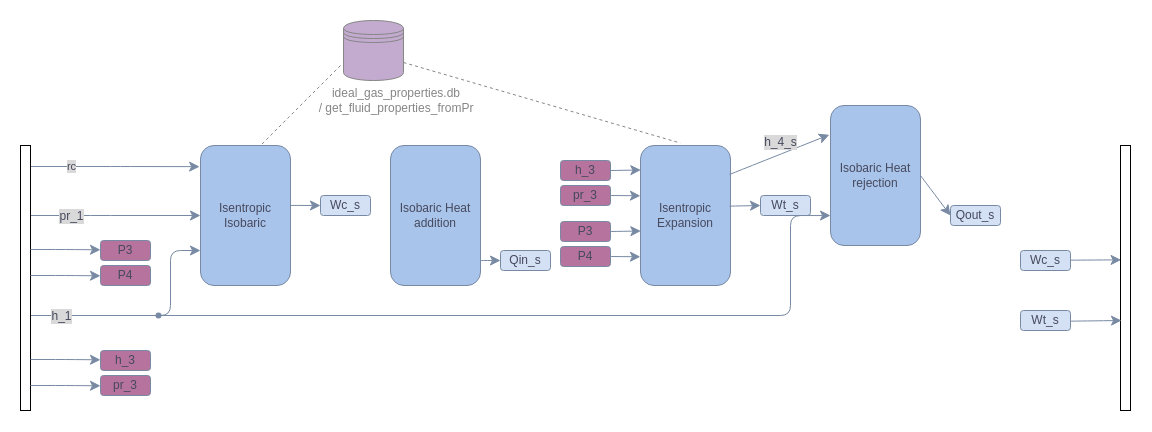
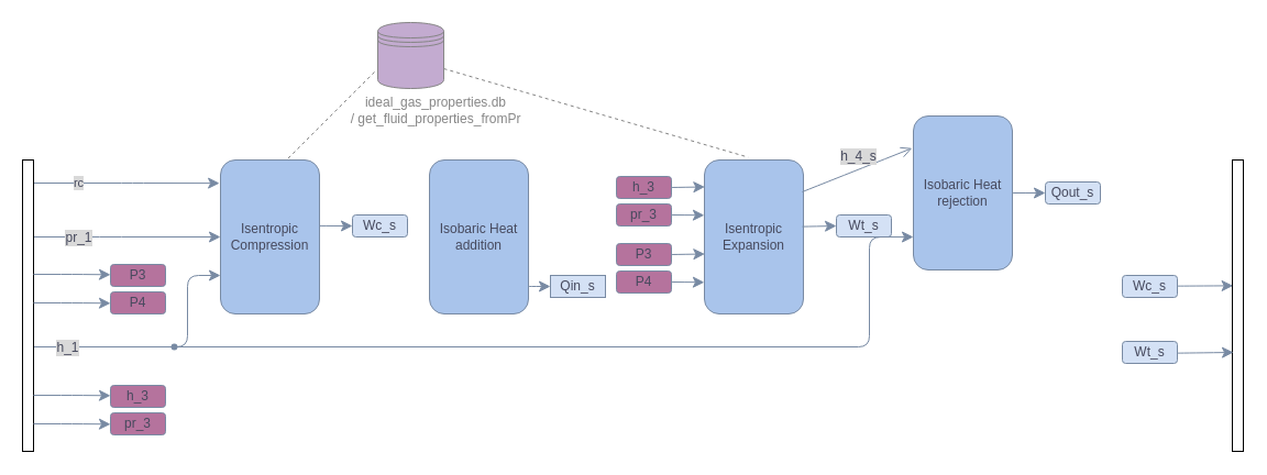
  <mxCell id="0" />
  <mxCell id="1" parent="0" />
- <mxCell id="2" value="Isentropic Isobaric" style="rounded=1;whiteSpace=wrap;html=1;labelBackgroundColor=none;fillColor=light-dark(#A9C4EB,#A9C4EB);strokeColor=#788AA3;fontColor=light-dark(#46495D,#333333);" parent="1" vertex="1"><mxGeometry x="200" y="145" width="90" height="140" as="geometry" /></mxCell>
+ <mxCell id="2" value="Isentropic Compression" style="rounded=1;whiteSpace=wrap;html=1;labelBackgroundColor=none;fillColor=light-dark(#A9C4EB,#A9C4EB);strokeColor=#788AA3;fontColor=light-dark(#46495D,#333333);" parent="1" vertex="1"><mxGeometry x="200" y="145" width="90" height="140" as="geometry" /></mxCell>
  <mxCell id="3" value="" style="edgeStyle=elbowEdgeStyle;elbow=horizontal;endArrow=classic;html=1;curved=0;rounded=1;endSize=8;startSize=8;fontSize=12;entryX=0;entryY=0.5;entryDx=0;entryDy=0;labelBackgroundColor=none;strokeColor=#788AA3;fontColor=default;" parent="1" target="2" edge="1"><mxGeometry width="50" height="50" relative="1" as="geometry"><mxPoint x="30" y="215" as="sourcePoint" /><mxPoint x="50" y="375" as="targetPoint" /><Array as="points"><mxPoint x="100" y="315" /></Array></mxGeometry></mxCell>
  <mxCell id="4" value="pr_1" style="edgeLabel;html=1;align=center;verticalAlign=middle;resizable=0;points=[];fontSize=12;labelBackgroundColor=light-dark(#D9D9D9,#DBDBDB);fontColor=light-dark(#46495D,#46495D);rounded=1;" parent="3" vertex="1" connectable="0"><mxGeometry x="0.672" relative="1" as="geometry"><mxPoint x="-102" as="offset" /></mxGeometry></mxCell>
  <mxCell id="5" value="" style="edgeStyle=elbowEdgeStyle;elbow=horizontal;endArrow=classic;html=1;curved=0;rounded=1;endSize=8;startSize=8;fontSize=12;entryX=0;entryY=0.75;entryDx=0;entryDy=0;labelBackgroundColor=none;strokeColor=#788AA3;fontColor=default;" parent="1" target="2" edge="1"><mxGeometry width="50" height="50" relative="1" as="geometry"><mxPoint x="30" y="315" as="sourcePoint" /><mxPoint x="160" y="245" as="targetPoint" /><Array as="points"><mxPoint x="170" y="280" /></Array></mxGeometry></mxCell>
  <mxCell id="6" value="h_1" style="edgeLabel;html=1;align=center;verticalAlign=middle;resizable=0;points=[];fontSize=12;labelBackgroundColor=light-dark(#D9D9D9,#DBDBDB);fontColor=light-dark(#46495D,#46495D);rounded=1;" parent="5" vertex="1" connectable="0"><mxGeometry x="0.786" y="-1" relative="1" as="geometry"><mxPoint x="-115" y="64" as="offset" /></mxGeometry></mxCell>
  <mxCell id="7" value="Isobaric Heat addition" style="rounded=1;whiteSpace=wrap;html=1;labelBackgroundColor=none;fillColor=light-dark(#A9C4EB,#A9C4EB);strokeColor=#788AA3;fontColor=light-dark(#46495D,#333333);" parent="1" vertex="1"><mxGeometry x="390" y="145" width="90" height="140" as="geometry" /></mxCell>
  <mxCell id="8" value="" style="edgeStyle=elbowEdgeStyle;elbow=horizontal;endArrow=classic;html=1;curved=0;rounded=1;endSize=8;startSize=8;fontSize=12;entryDx=0;entryDy=0;entryPerimeter=0;labelBackgroundColor=none;strokeColor=#788AA3;fontColor=default;exitX=0.65;exitY=0.578;exitDx=0;exitDy=0;exitPerimeter=0;" parent="1" source="9" target="9" edge="1"><mxGeometry width="50" height="50" relative="1" as="geometry"><mxPoint x="90" y="375" as="sourcePoint" /><mxPoint x="390" y="195" as="targetPoint" /><Array as="points" /></mxGeometry></mxCell>
  <mxCell id="9" value="" style="shape=waypoint;fillStyle=solid;size=6;pointerEvents=1;points=[];fillColor=none;resizable=0;rotatable=0;perimeter=centerPerimeter;snapToPoint=1;labelBackgroundColor=none;strokeColor=#788AA3;fontColor=#46495D;rounded=1;" parent="1" vertex="1"><mxGeometry x="148" y="305" width="20" height="20" as="geometry" /></mxCell>
  <mxCell id="10" value="" style="endArrow=classic;html=1;rounded=1;fontSize=12;startSize=8;endSize=8;curved=1;exitX=1.002;exitY=0.428;exitDx=0;exitDy=0;exitPerimeter=0;labelBackgroundColor=none;strokeColor=#788AA3;fontColor=default;verticalAlign=middle;entryX=0;entryY=0.5;entryDx=0;entryDy=0;" parent="1" source="2" target="11" edge="1"><mxGeometry width="50" height="50" relative="1" as="geometry"><mxPoint x="260" y="205" as="sourcePoint" /><mxPoint x="299" y="205" as="targetPoint" /></mxGeometry></mxCell>
  <mxCell id="11" value="Wc_s" style="rounded=1;whiteSpace=wrap;html=1;labelBackgroundColor=none;fillColor=light-dark(#D4E1F5,#9AC7BF);strokeColor=#788AA3;fontColor=light-dark(#46495D,#46495D);" parent="1" vertex="1"><mxGeometry x="320" y="195" width="50" height="20" as="geometry" /></mxCell>
  <mxCell id="12" value="Isentropic Expansion" style="rounded=1;whiteSpace=wrap;html=1;labelBackgroundColor=none;fillColor=light-dark(#A9C4EB,#A9C4EB);strokeColor=#788AA3;fontColor=light-dark(#46495D,#333333);" parent="1" vertex="1"><mxGeometry x="640" y="145" width="90" height="140" as="geometry" /></mxCell>
  <mxCell id="13" value="P3" style="rounded=1;whiteSpace=wrap;html=1;labelBackgroundColor=none;fillColor=light-dark(#B5739D,#F19C99);strokeColor=#788AA3;fontColor=light-dark(#46495D,#333333);" parent="1" vertex="1"><mxGeometry x="560" y="221" width="50" height="20" as="geometry" /></mxCell>
  <mxCell id="14" value="" style="endArrow=classic;html=1;rounded=1;fontSize=12;startSize=8;endSize=8;curved=1;entryX=0.004;entryY=0.35;entryDx=0;entryDy=0;entryPerimeter=0;exitX=1;exitY=0.5;exitDx=0;exitDy=0;labelBackgroundColor=none;strokeColor=#788AA3;fontColor=default;" parent="1" source="13" edge="1"><mxGeometry width="50" height="50" relative="1" as="geometry"><mxPoint x="371" y="341" as="sourcePoint" /><mxPoint x="640.36" y="230.5" as="targetPoint" /></mxGeometry></mxCell>
  <mxCell id="15" value="P4" style="rounded=1;whiteSpace=wrap;html=1;labelBackgroundColor=none;fillColor=light-dark(#B5739D,#F19C99);strokeColor=#788AA3;fontColor=light-dark(#46495D,#333333);" parent="1" vertex="1"><mxGeometry x="560" y="246" width="50" height="20" as="geometry" /></mxCell>
  <mxCell id="16" value="" style="endArrow=classic;html=1;rounded=1;fontSize=12;startSize=8;endSize=8;curved=1;exitX=1;exitY=0.5;exitDx=0;exitDy=0;labelBackgroundColor=none;strokeColor=#788AA3;fontColor=default;entryX=-0.001;entryY=0.531;entryDx=0;entryDy=0;entryPerimeter=0;" parent="1" source="15" edge="1"><mxGeometry width="50" height="50" relative="1" as="geometry"><mxPoint x="371" y="366" as="sourcePoint" /><mxPoint x="639.91" y="256.27" as="targetPoint" /></mxGeometry></mxCell>
  <mxCell id="17" value="" style="endArrow=classic;html=1;rounded=1;fontSize=12;startSize=8;endSize=8;curved=1;labelBackgroundColor=none;strokeColor=#788AA3;fontColor=default;verticalAlign=middle;entryX=0;entryY=0.5;entryDx=0;entryDy=0;exitX=0.989;exitY=0.433;exitDx=0;exitDy=0;exitPerimeter=0;" parent="1" source="12" target="18" edge="1"><mxGeometry width="50" height="50" relative="1" as="geometry"><mxPoint x="750" y="225" as="sourcePoint" /><mxPoint x="699" y="225" as="targetPoint" /></mxGeometry></mxCell>
  <mxCell id="18" value="Wt_s" style="rounded=1;whiteSpace=wrap;html=1;labelBackgroundColor=none;fillColor=light-dark(#D4E1F5,#9AC7BF);strokeColor=#788AA3;fontColor=light-dark(#46495D,#46495D);" parent="1" vertex="1"><mxGeometry x="760" y="195" width="50" height="20" as="geometry" /></mxCell>
  <mxCell id="19" value="Isobaric Heat rejection" style="rounded=1;whiteSpace=wrap;html=1;labelBackgroundColor=none;fillColor=light-dark(#A9C4EB,#A9C4EB);strokeColor=#788AA3;fontColor=light-dark(#46495D,#333333);" parent="1" vertex="1"><mxGeometry x="830" y="105" width="90" height="140" as="geometry" /></mxCell>
- <mxCell id="20" value="" style="endArrow=classic;html=1;rounded=1;fontSize=12;startSize=8;endSize=8;curved=1;labelBackgroundColor=none;strokeColor=#788AA3;fontColor=default;entryX=-0.013;entryY=0.209;entryDx=0;entryDy=0;entryPerimeter=0;exitX=0.989;exitY=0.207;exitDx=0;exitDy=0;exitPerimeter=0;" parent="1" source="12" target="19" edge="1"><mxGeometry width="50" height="50" relative="1" as="geometry"><mxPoint x="740" y="174" as="sourcePoint" /><mxPoint x="761" y="175" as="targetPoint" /></mxGeometry></mxCell>
+ <mxCell id="20" value="" style="endArrow=open;html=1;rounded=1;fontSize=12;startSize=8;endSize=8;curved=1;labelBackgroundColor=none;strokeColor=#788AA3;fontColor=default;entryX=-0.013;entryY=0.209;entryDx=0;entryDy=0;entryPerimeter=0;exitX=0.989;exitY=0.207;exitDx=0;exitDy=0;exitPerimeter=0;" parent="1" source="12" target="19" edge="1"><mxGeometry width="50" height="50" relative="1" as="geometry"><mxPoint x="740" y="174" as="sourcePoint" /><mxPoint x="761" y="175" as="targetPoint" /></mxGeometry></mxCell>
  <mxCell id="21" value="h_4_s" style="edgeLabel;html=1;align=center;verticalAlign=middle;resizable=0;points=[];fontSize=12;labelBackgroundColor=light-dark(#D9D9D9,#DBDBDB);fontColor=light-dark(#46495D,#46495D);rounded=1;" parent="20" vertex="1" connectable="0"><mxGeometry x="0.364" y="-2" relative="1" as="geometry"><mxPoint x="-18" y="-7" as="offset" /></mxGeometry></mxCell>
  <mxCell id="22" value="" style="edgeStyle=elbowEdgeStyle;elbow=horizontal;endArrow=classic;html=1;curved=0;rounded=1;endSize=8;startSize=8;fontSize=12;entryX=0;entryY=0.786;entryDx=0;entryDy=0;entryPerimeter=0;labelBackgroundColor=none;strokeColor=#788AA3;fontColor=default;" parent="1" target="19" edge="1"><mxGeometry width="50" height="50" relative="1" as="geometry"><mxPoint x="90" y="315" as="sourcePoint" /><mxPoint x="822" y="299" as="targetPoint" /><Array as="points"><mxPoint x="790" y="345" /></Array></mxGeometry></mxCell>
  <mxCell id="23" value="" style="endArrow=classic;html=1;rounded=1;fontSize=12;startSize=8;endSize=8;curved=1;exitX=1.002;exitY=0.428;exitDx=0;exitDy=0;exitPerimeter=0;labelBackgroundColor=none;strokeColor=#788AA3;fontColor=default;verticalAlign=middle;entryX=0;entryY=0.5;entryDx=0;entryDy=0;" parent="1" target="24" edge="1"><mxGeometry width="50" height="50" relative="1" as="geometry"><mxPoint x="480" y="260" as="sourcePoint" /><mxPoint x="489" y="260" as="targetPoint" /></mxGeometry></mxCell>
- <mxCell id="24" value="Qin_s" style="rounded=1;whiteSpace=wrap;html=1;labelBackgroundColor=none;fillColor=light-dark(#D4E1F5,#9AC7BF);strokeColor=#788AA3;fontColor=light-dark(#46495D,#46495D);" parent="1" vertex="1"><mxGeometry x="500" y="250" width="50" height="20" as="geometry" /></mxCell>
+ <mxCell id="24" value="Qin_s" style="whiteSpace=wrap;html=1;labelBackgroundColor=none;fillColor=light-dark(#D4E1F5,#9AC7BF);strokeColor=#788AA3;fontColor=light-dark(#46495D,#46495D);rounded=0;" parent="1" vertex="1"><mxGeometry x="500" y="250" width="50" height="20" as="geometry" /></mxCell>
  <mxCell id="25" value="" style="endArrow=classic;html=1;rounded=1;fontSize=12;startSize=8;endSize=8;curved=1;labelBackgroundColor=none;strokeColor=#788AA3;fontColor=default;verticalAlign=middle;entryX=0;entryY=0.5;entryDx=0;entryDy=0;exitX=1;exitY=0.5;exitDx=0;exitDy=0;" parent="1" source="19" target="26" edge="1"><mxGeometry width="50" height="50" relative="1" as="geometry"><mxPoint x="930" y="215" as="sourcePoint" /><mxPoint x="929" y="215" as="targetPoint" /></mxGeometry></mxCell>
- <mxCell id="26" value="Qout_s" style="rounded=1;whiteSpace=wrap;html=1;labelBackgroundColor=none;fillColor=light-dark(#D4E1F5,#9AC7BF);strokeColor=#788AA3;fontColor=light-dark(#46495D,#46495D);" parent="1" vertex="1"><mxGeometry x="950" y="205" width="50" height="20" as="geometry" /></mxCell>
+ <mxCell id="26" value="Qout_s" style="rounded=1;whiteSpace=wrap;html=1;labelBackgroundColor=none;fillColor=light-dark(#D4E1F5,#9AC7BF);strokeColor=#788AA3;fontColor=light-dark(#46495D,#46495D);" parent="1" vertex="1"><mxGeometry x="950" y="165" width="50" height="20" as="geometry" /></mxCell>
  <mxCell id="27" value="" style="edgeStyle=elbowEdgeStyle;elbow=horizontal;endArrow=classic;html=1;curved=0;rounded=1;endSize=8;startSize=8;fontSize=12;entryX=-0.01;entryY=0.151;entryDx=0;entryDy=0;labelBackgroundColor=none;strokeColor=#788AA3;fontColor=default;entryPerimeter=0;" parent="1" target="2" edge="1"><mxGeometry width="50" height="50" relative="1" as="geometry"><mxPoint x="30" y="166" as="sourcePoint" /><mxPoint x="347" y="261" as="targetPoint" /><Array as="points"><mxPoint x="120" y="135" /></Array></mxGeometry></mxCell>
  <mxCell id="28" value="rc" style="edgeLabel;html=1;align=center;verticalAlign=middle;resizable=0;points=[];labelBackgroundColor=light-dark(#D9D9D9,#DBDBDB);fontColor=light-dark(#46495D,#46495D);" parent="27" vertex="1" connectable="0"><mxGeometry x="-0.558" relative="1" as="geometry"><mxPoint x="3" y="-1" as="offset" /></mxGeometry></mxCell>
  <mxCell id="29" value="" style="group" parent="1" vertex="1" connectable="0"><mxGeometry x="298.02" y="20" width="195" height="90" as="geometry" /></mxCell>
  <mxCell id="30" value="" style="shape=datastore;whiteSpace=wrap;html=1;fillColor=#C3ABD0;strokeColor=#868686;" parent="29" vertex="1"><mxGeometry x="45" width="60" height="60" as="geometry" /></mxCell>
  <mxCell id="31" value="ideal_gas_properties.db /&amp;nbsp;get_fluid_properties_fromPr" style="rounded=0;whiteSpace=wrap;html=1;strokeColor=none;fillColor=none;fontColor=#868686;" parent="29" vertex="1"><mxGeometry x="22.5" y="70" width="150" height="20" as="geometry" /></mxCell>
  <mxCell id="32" value="" style="endArrow=none;dashed=1;html=1;rounded=0;strokeColor=#868686;" parent="1" edge="1"><mxGeometry width="50" height="50" relative="1" as="geometry"><mxPoint x="340" y="65" as="sourcePoint" /><mxPoint x="260" y="145" as="targetPoint" /></mxGeometry></mxCell>
  <mxCell id="33" value="" style="endArrow=none;dashed=1;html=1;rounded=0;strokeColor=#868686;entryX=0.441;entryY=-0.018;entryDx=0;entryDy=0;entryPerimeter=0;exitX=1;exitY=0.7;exitDx=0;exitDy=0;" parent="1" source="30" target="12" edge="1"><mxGeometry width="50" height="50" relative="1" as="geometry"><mxPoint x="410" y="65" as="sourcePoint" /><mxPoint x="580" y="135" as="targetPoint" /></mxGeometry></mxCell>
  <mxCell id="34" value="" style="rounded=0;whiteSpace=wrap;html=1;" parent="1" vertex="1"><mxGeometry x="20" y="145" width="10" height="265" as="geometry" /></mxCell>
  <mxCell id="35" value="P3" style="rounded=1;whiteSpace=wrap;html=1;labelBackgroundColor=none;fillColor=light-dark(#B5739D,#F19C99);strokeColor=#788AA3;fontColor=light-dark(#46495D,#333333);" parent="1" vertex="1"><mxGeometry x="100" y="240" width="50" height="20" as="geometry" /></mxCell>
  <mxCell id="36" value="P4" style="rounded=1;whiteSpace=wrap;html=1;labelBackgroundColor=none;fillColor=light-dark(#B5739D,#F19C99);strokeColor=#788AA3;fontColor=light-dark(#46495D,#333333);" parent="1" vertex="1"><mxGeometry x="100" y="265" width="50" height="20" as="geometry" /></mxCell>
  <mxCell id="37" value="" style="edgeStyle=elbowEdgeStyle;elbow=horizontal;endArrow=classic;html=1;curved=0;rounded=1;endSize=8;startSize=8;fontSize=12;entryX=0;entryY=0.5;entryDx=0;entryDy=0;labelBackgroundColor=none;strokeColor=#788AA3;fontColor=default;" parent="1" edge="1"><mxGeometry width="50" height="50" relative="1" as="geometry"><mxPoint x="30" y="249" as="sourcePoint" /><mxPoint x="100" y="249.31" as="targetPoint" /><Array as="points" /></mxGeometry></mxCell>
  <mxCell id="38" value="" style="edgeStyle=elbowEdgeStyle;elbow=horizontal;endArrow=classic;html=1;curved=0;rounded=1;endSize=8;startSize=8;fontSize=12;entryX=0;entryY=0.5;entryDx=0;entryDy=0;labelBackgroundColor=none;strokeColor=#788AA3;fontColor=default;" parent="1" edge="1"><mxGeometry width="50" height="50" relative="1" as="geometry"><mxPoint x="30" y="275" as="sourcePoint" /><mxPoint x="100" y="275.31" as="targetPoint" /><Array as="points" /></mxGeometry></mxCell>
  <mxCell id="39" value="h_3" style="rounded=1;whiteSpace=wrap;html=1;labelBackgroundColor=none;fillColor=light-dark(#B5739D,#F19C99);strokeColor=#788AA3;fontColor=light-dark(#46495D,#333333);" parent="1" vertex="1"><mxGeometry x="100" y="350" width="50" height="20" as="geometry" /></mxCell>
  <mxCell id="40" value="pr_3" style="rounded=1;whiteSpace=wrap;html=1;labelBackgroundColor=none;fillColor=light-dark(#B5739D,#F19C99);strokeColor=#788AA3;fontColor=light-dark(#46495D,#333333);" parent="1" vertex="1"><mxGeometry x="100" y="375" width="50" height="20" as="geometry" /></mxCell>
  <mxCell id="41" value="" style="edgeStyle=elbowEdgeStyle;elbow=horizontal;endArrow=classic;html=1;curved=0;rounded=1;endSize=8;startSize=8;fontSize=12;entryX=0;entryY=0.5;entryDx=0;entryDy=0;labelBackgroundColor=none;strokeColor=#788AA3;fontColor=default;" parent="1" edge="1"><mxGeometry width="50" height="50" relative="1" as="geometry"><mxPoint x="30" y="359" as="sourcePoint" /><mxPoint x="100" y="359.31" as="targetPoint" /><Array as="points" /></mxGeometry></mxCell>
  <mxCell id="42" value="" style="edgeStyle=elbowEdgeStyle;elbow=horizontal;endArrow=classic;html=1;curved=0;rounded=1;endSize=8;startSize=8;fontSize=12;entryX=0;entryY=0.5;entryDx=0;entryDy=0;labelBackgroundColor=none;strokeColor=#788AA3;fontColor=default;" parent="1" edge="1"><mxGeometry width="50" height="50" relative="1" as="geometry"><mxPoint x="30" y="385" as="sourcePoint" /><mxPoint x="100" y="385.31" as="targetPoint" /><Array as="points" /></mxGeometry></mxCell>
  <mxCell id="43" value="h_3" style="rounded=1;whiteSpace=wrap;html=1;labelBackgroundColor=none;fillColor=light-dark(#B5739D,#F19C99);strokeColor=#788AA3;fontColor=light-dark(#46495D,#333333);" parent="1" vertex="1"><mxGeometry x="560" y="160" width="50" height="20" as="geometry" /></mxCell>
  <mxCell id="44" value="" style="endArrow=classic;html=1;rounded=1;fontSize=12;startSize=8;endSize=8;curved=1;entryX=0.004;entryY=0.35;entryDx=0;entryDy=0;entryPerimeter=0;exitX=1;exitY=0.5;exitDx=0;exitDy=0;labelBackgroundColor=none;strokeColor=#788AA3;fontColor=default;" parent="1" source="43" edge="1"><mxGeometry width="50" height="50" relative="1" as="geometry"><mxPoint x="371" y="280" as="sourcePoint" /><mxPoint x="640.36" y="169.5" as="targetPoint" /></mxGeometry></mxCell>
  <mxCell id="45" value="pr_3" style="rounded=1;whiteSpace=wrap;html=1;labelBackgroundColor=none;fillColor=light-dark(#B5739D,#F19C99);strokeColor=#788AA3;fontColor=light-dark(#46495D,#333333);" parent="1" vertex="1"><mxGeometry x="560" y="185" width="50" height="20" as="geometry" /></mxCell>
  <mxCell id="46" value="" style="endArrow=classic;html=1;rounded=1;fontSize=12;startSize=8;endSize=8;curved=1;exitX=1;exitY=0.5;exitDx=0;exitDy=0;labelBackgroundColor=none;strokeColor=#788AA3;fontColor=default;entryX=-0.001;entryY=0.531;entryDx=0;entryDy=0;entryPerimeter=0;" parent="1" source="45" edge="1"><mxGeometry width="50" height="50" relative="1" as="geometry"><mxPoint x="371" y="305" as="sourcePoint" /><mxPoint x="639.91" y="195.27" as="targetPoint" /></mxGeometry></mxCell>
  <mxCell id="47" value="" style="rounded=0;whiteSpace=wrap;html=1;" parent="1" vertex="1"><mxGeometry x="1120" y="145" width="10" height="265" as="geometry" /></mxCell>
  <mxCell id="48" value="Wc_s" style="rounded=1;whiteSpace=wrap;html=1;labelBackgroundColor=none;fillColor=light-dark(#D4E1F5,#9AC7BF);strokeColor=#788AA3;fontColor=light-dark(#46495D,#46495D);" parent="1" vertex="1"><mxGeometry x="1020" y="250" width="50" height="20" as="geometry" /></mxCell>
  <mxCell id="49" value="Wt_s" style="rounded=1;whiteSpace=wrap;html=1;labelBackgroundColor=none;fillColor=light-dark(#D4E1F5,#9AC7BF);strokeColor=#788AA3;fontColor=light-dark(#46495D,#46495D);" parent="1" vertex="1"><mxGeometry x="1020" y="310" width="50" height="20" as="geometry" /></mxCell>
  <mxCell id="50" value="" style="endArrow=classic;html=1;rounded=1;fontSize=12;startSize=8;endSize=8;curved=1;labelBackgroundColor=none;strokeColor=#788AA3;fontColor=default;verticalAlign=middle;entryX=0.062;entryY=0.092;entryDx=0;entryDy=0;exitX=1;exitY=0.5;exitDx=0;exitDy=0;entryPerimeter=0;" parent="1" edge="1"><mxGeometry width="50" height="50" relative="1" as="geometry"><mxPoint x="1070" y="259.66" as="sourcePoint" /><mxPoint x="1120.62" y="259.38" as="targetPoint" /></mxGeometry></mxCell>
  <mxCell id="51" value="" style="endArrow=classic;html=1;rounded=1;fontSize=12;startSize=8;endSize=8;curved=1;labelBackgroundColor=none;strokeColor=#788AA3;fontColor=default;verticalAlign=middle;entryX=0.062;entryY=0.092;entryDx=0;entryDy=0;exitX=1;exitY=0.5;exitDx=0;exitDy=0;entryPerimeter=0;" parent="1" edge="1"><mxGeometry width="50" height="50" relative="1" as="geometry"><mxPoint x="1070" y="320.66" as="sourcePoint" /><mxPoint x="1121" y="320" as="targetPoint" /></mxGeometry></mxCell>
